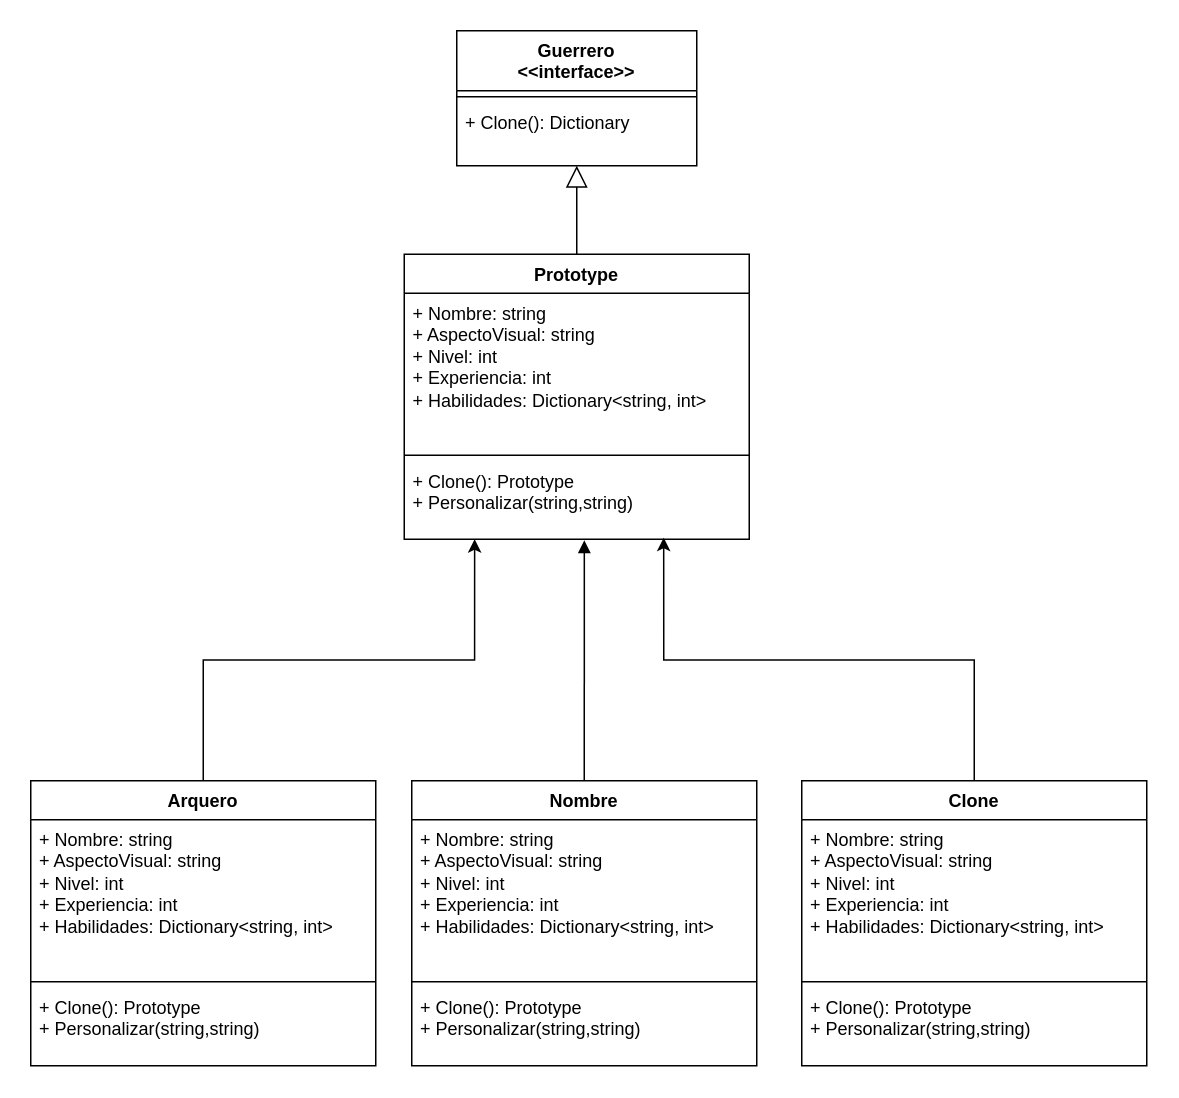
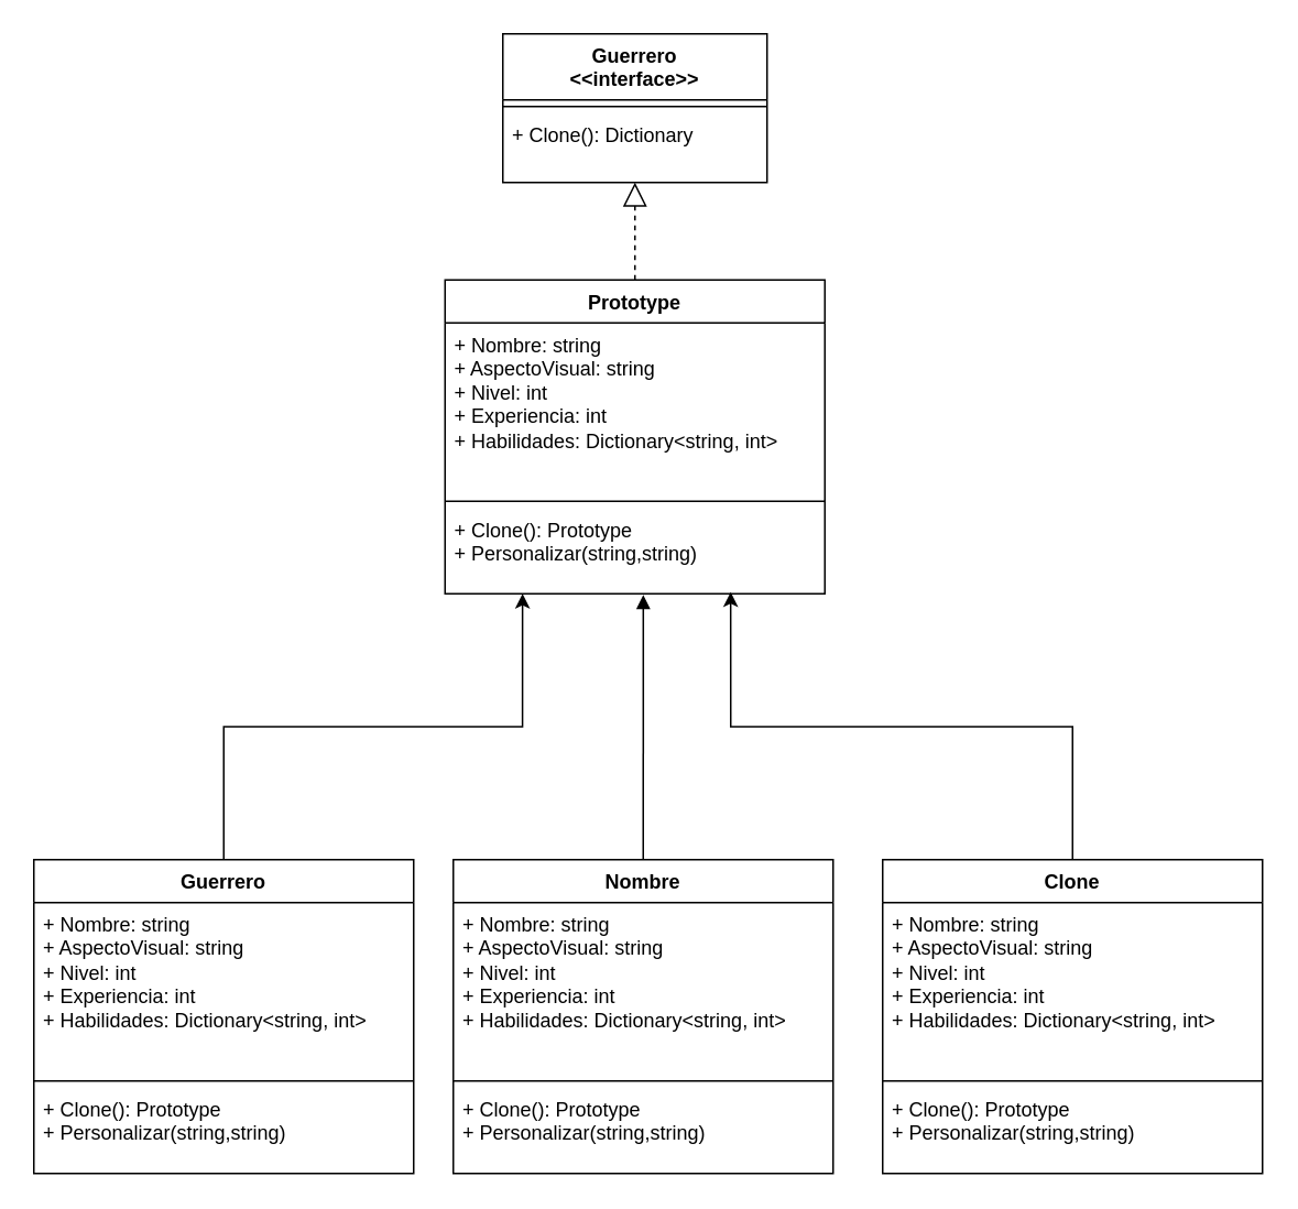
  <mxCell id="0" />
  <mxCell id="1" parent="0" />
  <mxCell id="2" value="Guerrero&lt;br&gt;&amp;lt;&amp;lt;interface&amp;gt;&amp;gt;" style="swimlane;fontStyle=1;align=center;verticalAlign=top;childLayout=stackLayout;horizontal=1;startSize=40;horizontalStack=0;resizeParent=1;resizeParentMax=0;resizeLast=0;collapsible=1;marginBottom=0;whiteSpace=wrap;html=1;" vertex="1" parent="1"><mxGeometry x="304" y="20" width="160" height="90" as="geometry"><mxRectangle x="260" y="50" width="100" height="40" as="alternateBounds" /></mxGeometry></mxCell>
  <mxCell id="3" value="" style="line;strokeWidth=1;fillColor=none;align=left;verticalAlign=middle;spacingTop=-1;spacingLeft=3;spacingRight=3;rotatable=0;labelPosition=right;points=[];portConstraint=eastwest;strokeColor=inherit;" vertex="1" parent="2"><mxGeometry y="40" width="160" height="8" as="geometry" /></mxCell>
  <mxCell id="4" value="+ Clone(): Dictionary" style="text;strokeColor=none;fillColor=none;align=left;verticalAlign=top;spacingLeft=4;spacingRight=4;overflow=hidden;rotatable=0;points=[[0,0.5],[1,0.5]];portConstraint=eastwest;whiteSpace=wrap;html=1;" vertex="1" parent="2"><mxGeometry y="48" width="160" height="42" as="geometry" /></mxCell>
  <mxCell id="5" value="Prototype" style="swimlane;fontStyle=1;align=center;verticalAlign=top;childLayout=stackLayout;horizontal=1;startSize=26;horizontalStack=0;resizeParent=1;resizeParentMax=0;resizeLast=0;collapsible=1;marginBottom=0;whiteSpace=wrap;html=1;" vertex="1" parent="1"><mxGeometry x="269" y="169" width="230" height="190" as="geometry" /></mxCell>
  <mxCell id="6" value="+ Nombre: string&lt;br&gt;+ AspectoVisual: string&lt;br&gt;+ Nivel: int&lt;br&gt;+ Experiencia: int&lt;br&gt;+ Habilidades: Dictionary&amp;lt;string, int&amp;gt;" style="text;strokeColor=none;fillColor=none;align=left;verticalAlign=top;spacingLeft=4;spacingRight=4;overflow=hidden;rotatable=0;points=[[0,0.5],[1,0.5]];portConstraint=eastwest;whiteSpace=wrap;html=1;" vertex="1" parent="5"><mxGeometry y="26" width="230" height="104" as="geometry" /></mxCell>
  <mxCell id="7" value="" style="line;strokeWidth=1;fillColor=none;align=left;verticalAlign=middle;spacingTop=-1;spacingLeft=3;spacingRight=3;rotatable=0;labelPosition=right;points=[];portConstraint=eastwest;strokeColor=inherit;" vertex="1" parent="5"><mxGeometry y="130" width="230" height="8" as="geometry" /></mxCell>
  <mxCell id="8" value="+ Clone(): Prototype&lt;br&gt;+ Personalizar(string,string)" style="text;strokeColor=none;fillColor=none;align=left;verticalAlign=top;spacingLeft=4;spacingRight=4;overflow=hidden;rotatable=0;points=[[0,0.5],[1,0.5]];portConstraint=eastwest;whiteSpace=wrap;html=1;" vertex="1" parent="5"><mxGeometry y="138" width="230" height="52" as="geometry" /></mxCell>
  <mxCell id="9" style="edgeStyle=orthogonalEdgeStyle;rounded=0;orthogonalLoop=1;jettySize=auto;html=1;exitX=0.5;exitY=0;exitDx=0;exitDy=0;entryX=0.204;entryY=1;entryDx=0;entryDy=0;entryPerimeter=0;" edge="1" parent="1" source="12" target="8"><mxGeometry relative="1" as="geometry"><mxPoint x="144" y="520" as="sourcePoint" /></mxGeometry></mxCell>
- <mxCell id="10" value="" style="endArrow=block;dashed=0;endFill=0;endSize=12;html=1;rounded=0;exitX=0.5;exitY=0;exitDx=0;exitDy=0;entryX=0.5;entryY=1;entryDx=0;entryDy=0;entryPerimeter=0;" edge="1" parent="1" source="5" target="4"><mxGeometry width="160" relative="1" as="geometry"><mxPoint x="444" y="180" as="sourcePoint" /><mxPoint x="384" y="150" as="targetPoint" /></mxGeometry></mxCell>
+ <mxCell id="10" value="" style="endArrow=block;dashed=1;endFill=0;endSize=12;html=1;rounded=0;exitX=0.5;exitY=0;exitDx=0;exitDy=0;entryX=0.5;entryY=1;entryDx=0;entryDy=0;entryPerimeter=0;" edge="1" parent="1" source="5" target="4"><mxGeometry width="160" relative="1" as="geometry"><mxPoint x="444" y="180" as="sourcePoint" /><mxPoint x="384" y="150" as="targetPoint" /></mxGeometry></mxCell>
  <mxCell id="11" value="" style="html=1;verticalAlign=bottom;endArrow=block;curved=0;rounded=0;exitX=0.5;exitY=0;exitDx=0;exitDy=0;entryX=0.522;entryY=1.014;entryDx=0;entryDy=0;entryPerimeter=0;" edge="1" parent="1" target="8"><mxGeometry width="80" relative="1" as="geometry"><mxPoint x="389" y="520" as="sourcePoint" /><mxPoint x="454" y="440" as="targetPoint" /></mxGeometry></mxCell>
- <mxCell id="12" value="Arquero" style="swimlane;fontStyle=1;align=center;verticalAlign=top;childLayout=stackLayout;horizontal=1;startSize=26;horizontalStack=0;resizeParent=1;resizeParentMax=0;resizeLast=0;collapsible=1;marginBottom=0;whiteSpace=wrap;html=1;" vertex="1" parent="1"><mxGeometry x="20" y="520" width="230" height="190" as="geometry" /></mxCell>
+ <mxCell id="12" value="Guerrero" style="swimlane;fontStyle=1;align=center;verticalAlign=top;childLayout=stackLayout;horizontal=1;startSize=26;horizontalStack=0;resizeParent=1;resizeParentMax=0;resizeLast=0;collapsible=1;marginBottom=0;whiteSpace=wrap;html=1;" vertex="1" parent="1"><mxGeometry x="20" y="520" width="230" height="190" as="geometry" /></mxCell>
  <mxCell id="13" value="+ Nombre: string&lt;br&gt;+ AspectoVisual: string&lt;br&gt;+ Nivel: int&lt;br&gt;+ Experiencia: int&lt;br&gt;+ Habilidades: Dictionary&amp;lt;string, int&amp;gt;" style="text;strokeColor=none;fillColor=none;align=left;verticalAlign=top;spacingLeft=4;spacingRight=4;overflow=hidden;rotatable=0;points=[[0,0.5],[1,0.5]];portConstraint=eastwest;whiteSpace=wrap;html=1;" vertex="1" parent="12"><mxGeometry y="26" width="230" height="104" as="geometry" /></mxCell>
  <mxCell id="14" value="" style="line;strokeWidth=1;fillColor=none;align=left;verticalAlign=middle;spacingTop=-1;spacingLeft=3;spacingRight=3;rotatable=0;labelPosition=right;points=[];portConstraint=eastwest;strokeColor=inherit;" vertex="1" parent="12"><mxGeometry y="130" width="230" height="8" as="geometry" /></mxCell>
  <mxCell id="15" value="+ Clone(): Prototype&lt;br&gt;+ Personalizar(string,string)" style="text;strokeColor=none;fillColor=none;align=left;verticalAlign=top;spacingLeft=4;spacingRight=4;overflow=hidden;rotatable=0;points=[[0,0.5],[1,0.5]];portConstraint=eastwest;whiteSpace=wrap;html=1;" vertex="1" parent="12"><mxGeometry y="138" width="230" height="52" as="geometry" /></mxCell>
  <mxCell id="16" style="edgeStyle=orthogonalEdgeStyle;rounded=0;orthogonalLoop=1;jettySize=auto;html=1;exitX=0.5;exitY=0;exitDx=0;exitDy=0;entryX=0.752;entryY=0.981;entryDx=0;entryDy=0;entryPerimeter=0;" edge="1" parent="1" source="21" target="8"><mxGeometry relative="1" as="geometry"><mxPoint x="514" y="451" as="sourcePoint" /><mxPoint x="686" y="290" as="targetPoint" /></mxGeometry></mxCell>
  <mxCell id="17" value="Nombre" style="swimlane;fontStyle=1;align=center;verticalAlign=top;childLayout=stackLayout;horizontal=1;startSize=26;horizontalStack=0;resizeParent=1;resizeParentMax=0;resizeLast=0;collapsible=1;marginBottom=0;whiteSpace=wrap;html=1;" vertex="1" parent="1"><mxGeometry x="274" y="520" width="230" height="190" as="geometry" /></mxCell>
  <mxCell id="18" value="+ Nombre: string&lt;br&gt;+ AspectoVisual: string&lt;br&gt;+ Nivel: int&lt;br&gt;+ Experiencia: int&lt;br&gt;+ Habilidades: Dictionary&amp;lt;string, int&amp;gt;" style="text;strokeColor=none;fillColor=none;align=left;verticalAlign=top;spacingLeft=4;spacingRight=4;overflow=hidden;rotatable=0;points=[[0,0.5],[1,0.5]];portConstraint=eastwest;whiteSpace=wrap;html=1;" vertex="1" parent="17"><mxGeometry y="26" width="230" height="104" as="geometry" /></mxCell>
  <mxCell id="19" value="" style="line;strokeWidth=1;fillColor=none;align=left;verticalAlign=middle;spacingTop=-1;spacingLeft=3;spacingRight=3;rotatable=0;labelPosition=right;points=[];portConstraint=eastwest;strokeColor=inherit;" vertex="1" parent="17"><mxGeometry y="130" width="230" height="8" as="geometry" /></mxCell>
  <mxCell id="20" value="+ Clone(): Prototype&lt;br&gt;+ Personalizar(string,string)" style="text;strokeColor=none;fillColor=none;align=left;verticalAlign=top;spacingLeft=4;spacingRight=4;overflow=hidden;rotatable=0;points=[[0,0.5],[1,0.5]];portConstraint=eastwest;whiteSpace=wrap;html=1;" vertex="1" parent="17"><mxGeometry y="138" width="230" height="52" as="geometry" /></mxCell>
  <mxCell id="21" value="Clone&lt;br&gt;" style="swimlane;fontStyle=1;align=center;verticalAlign=top;childLayout=stackLayout;horizontal=1;startSize=26;horizontalStack=0;resizeParent=1;resizeParentMax=0;resizeLast=0;collapsible=1;marginBottom=0;whiteSpace=wrap;html=1;" vertex="1" parent="1"><mxGeometry x="534" y="520" width="230" height="190" as="geometry" /></mxCell>
  <mxCell id="22" value="+ Nombre: string&lt;br&gt;+ AspectoVisual: string&lt;br&gt;+ Nivel: int&lt;br&gt;+ Experiencia: int&lt;br&gt;+ Habilidades: Dictionary&amp;lt;string, int&amp;gt;" style="text;strokeColor=none;fillColor=none;align=left;verticalAlign=top;spacingLeft=4;spacingRight=4;overflow=hidden;rotatable=0;points=[[0,0.5],[1,0.5]];portConstraint=eastwest;whiteSpace=wrap;html=1;" vertex="1" parent="21"><mxGeometry y="26" width="230" height="104" as="geometry" /></mxCell>
  <mxCell id="23" value="" style="line;strokeWidth=1;fillColor=none;align=left;verticalAlign=middle;spacingTop=-1;spacingLeft=3;spacingRight=3;rotatable=0;labelPosition=right;points=[];portConstraint=eastwest;strokeColor=inherit;" vertex="1" parent="21"><mxGeometry y="130" width="230" height="8" as="geometry" /></mxCell>
  <mxCell id="24" value="+ Clone(): Prototype&lt;br&gt;+ Personalizar(string,string)" style="text;strokeColor=none;fillColor=none;align=left;verticalAlign=top;spacingLeft=4;spacingRight=4;overflow=hidden;rotatable=0;points=[[0,0.5],[1,0.5]];portConstraint=eastwest;whiteSpace=wrap;html=1;" vertex="1" parent="21"><mxGeometry y="138" width="230" height="52" as="geometry" /></mxCell>
